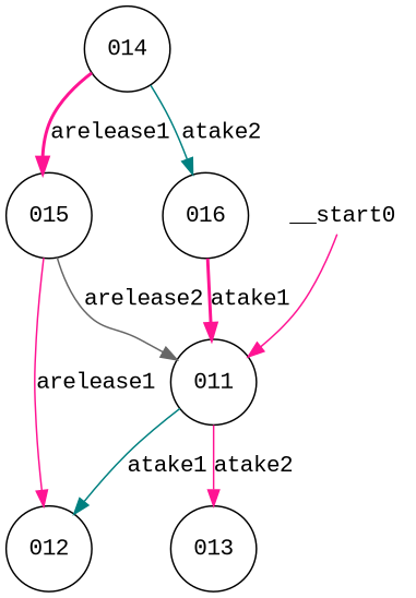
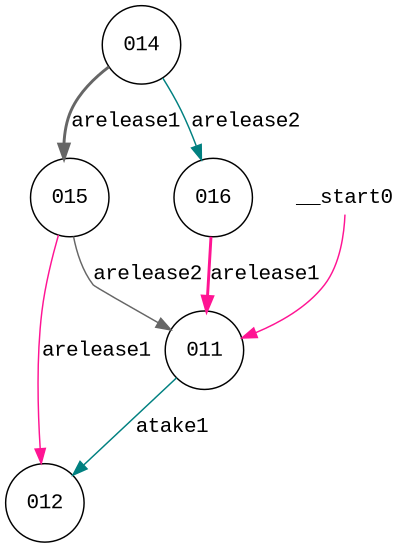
  digraph {
    fontname="Liberation Mono"
    node [fontname="Liberation Mono" shape=circle]
    edge [color=deeppink contract=GREEN fontname="Liberation Mono" modality=MUST style=solid]
    n1 [label=011]
    n2 [label=012]
-   n3 [label=013]
    n4 [label=014]
    n5 [label=015]
    n6 [label=016]
    __start0 [height=0 shape=none width=0]
    n1 -> n2 [color=teal label=atake1]
-   n1 -> n3 [label=atake2]
-   n4 -> n5 [label=arelease1 style=bold]
-   n4 -> n6 [color=teal contract=NONE label=atake2]
+   n4 -> n5 [color=gray40 label=arelease1 style=bold]
+   n4 -> n6 [color=teal contract=NONE label=arelease2]
    n5 -> n1 [color=gray40 contract=NONE label=arelease2]
    n5 -> n2 [contract=RED label=arelease1 modality=MAY]
-   n6 -> n1 [label=atake1 style=bold]
+   n6 -> n1 [label=arelease1 style=bold]
    __start0 -> n1 [contract="" modality=""]
  }
